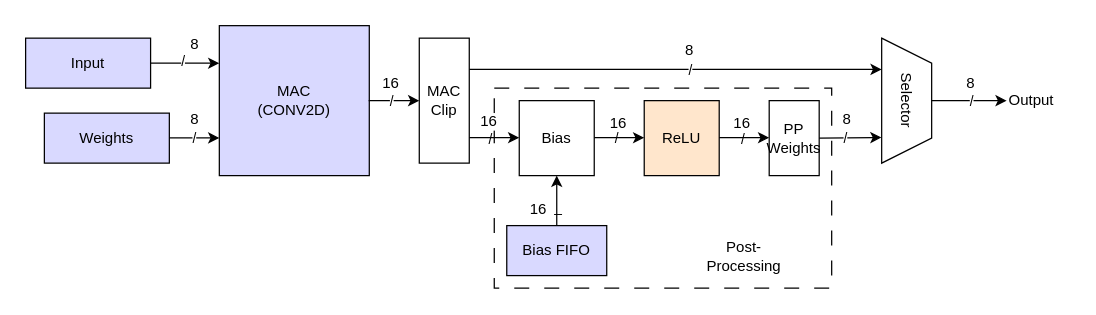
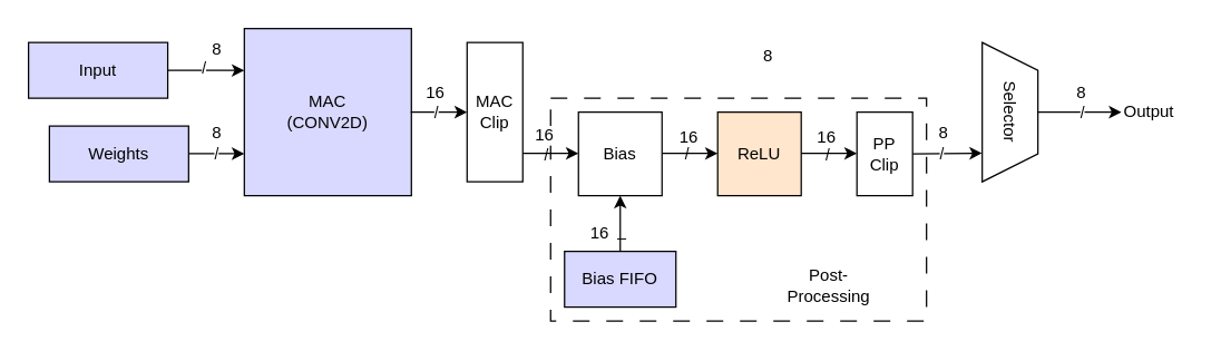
  <mxCell id="0" />
  <mxCell id="1" parent="0" />
  <mxCell id="2" value="" style="rounded=0;whiteSpace=wrap;html=1;fillColor=none;strokeColor=#000000;dashed=1;dashPattern=12 12;" vertex="1" parent="1"><mxGeometry x="395" y="70" width="270" height="160" as="geometry" /></mxCell>
  <mxCell id="3" value="&lt;div&gt;MAC&lt;/div&gt;&lt;div&gt;(CONV2D)&lt;br&gt;&lt;/div&gt;" style="whiteSpace=wrap;html=1;aspect=fixed;fillColor=#d9d9ff;" vertex="1" parent="1"><mxGeometry x="175" y="20" width="120" height="120" as="geometry" /></mxCell>
  <mxCell id="4" value="Input" style="rounded=0;whiteSpace=wrap;html=1;fillColor=#D9D9FF;strokeColor=default;gradientColor=none;fillStyle=auto;" vertex="1" parent="1"><mxGeometry x="20" y="30" width="100" height="40" as="geometry" /></mxCell>
  <mxCell id="5" value="Weights" style="rounded=0;whiteSpace=wrap;html=1;fillColor=#D9D9FF;strokeColor=#000000;" vertex="1" parent="1"><mxGeometry x="35" y="90" width="100" height="40" as="geometry" /></mxCell>
  <mxCell id="6" value="" style="endArrow=classic;html=1;rounded=0;exitX=1;exitY=0.5;exitDx=0;exitDy=0;entryX=0;entryY=0.25;entryDx=0;entryDy=0;" edge="1" parent="1" source="4" target="3"><mxGeometry width="50" height="50" relative="1" as="geometry"><mxPoint x="145" y="180" as="sourcePoint" /><mxPoint x="195" y="130" as="targetPoint" /></mxGeometry></mxCell>
  <mxCell id="7" value="/" style="edgeLabel;html=1;align=center;verticalAlign=middle;resizable=0;points=[];" vertex="1" connectable="0" parent="6"><mxGeometry x="-0.088" y="1" relative="1" as="geometry"><mxPoint as="offset" /></mxGeometry></mxCell>
  <mxCell id="8" value="" style="endArrow=classic;html=1;rounded=0;exitX=1;exitY=0.5;exitDx=0;exitDy=0;entryX=0;entryY=0.25;entryDx=0;entryDy=0;" edge="1" parent="1"><mxGeometry width="50" height="50" relative="1" as="geometry"><mxPoint x="135" y="109.8" as="sourcePoint" /><mxPoint x="175" y="109.8" as="targetPoint" /></mxGeometry></mxCell>
  <mxCell id="9" value="/" style="edgeLabel;html=1;align=center;verticalAlign=middle;resizable=0;points=[];" vertex="1" connectable="0" parent="8"><mxGeometry x="-0.064" relative="1" as="geometry"><mxPoint as="offset" /></mxGeometry></mxCell>
  <mxCell id="10" value="Bias" style="rounded=0;whiteSpace=wrap;html=1;" vertex="1" parent="1"><mxGeometry x="415" y="80" width="60" height="60" as="geometry" /></mxCell>
  <mxCell id="11" value="" style="endArrow=classic;html=1;rounded=0;exitX=0.992;exitY=0.663;exitDx=0;exitDy=0;exitPerimeter=0;entryX=0;entryY=0.5;entryDx=0;entryDy=0;" edge="1" parent="1"><mxGeometry width="50" height="50" relative="1" as="geometry"><mxPoint x="294.52" y="80" as="sourcePoint" /><mxPoint x="335" y="80" as="targetPoint" /></mxGeometry></mxCell>
  <mxCell id="12" value="/" style="edgeLabel;html=1;align=center;verticalAlign=middle;resizable=0;points=[];" vertex="1" connectable="0" parent="11"><mxGeometry x="-0.099" relative="1" as="geometry"><mxPoint as="offset" /></mxGeometry></mxCell>
  <mxCell id="13" value="Bias FIFO" style="rounded=0;whiteSpace=wrap;html=1;fillColor=#D9D9FF;strokeColor=#000000;" vertex="1" parent="1"><mxGeometry x="405" y="180" width="80" height="40" as="geometry" /></mxCell>
  <mxCell id="14" value="" style="endArrow=classic;html=1;rounded=0;" edge="1" parent="1"><mxGeometry width="50" height="50" relative="1" as="geometry"><mxPoint x="445" y="180" as="sourcePoint" /><mxPoint x="445" y="140" as="targetPoint" /></mxGeometry></mxCell>
  <mxCell id="15" value="_" style="edgeLabel;html=1;align=center;verticalAlign=middle;resizable=0;points=[];labelBackgroundColor=none;" vertex="1" connectable="0" parent="14"><mxGeometry x="-0.229" relative="1" as="geometry"><mxPoint as="offset" /></mxGeometry></mxCell>
  <mxCell id="16" value="ReLU" style="rounded=0;whiteSpace=wrap;html=1;fillColor=#ffe6cc;" vertex="1" parent="1"><mxGeometry x="515" y="80" width="60" height="60" as="geometry" /></mxCell>
  <mxCell id="17" value="" style="endArrow=classic;html=1;rounded=0;exitX=1;exitY=0.5;exitDx=0;exitDy=0;entryX=0;entryY=0.25;entryDx=0;entryDy=0;" edge="1" parent="1"><mxGeometry width="50" height="50" relative="1" as="geometry"><mxPoint x="475" y="109.66" as="sourcePoint" /><mxPoint x="515" y="109.66" as="targetPoint" /></mxGeometry></mxCell>
  <mxCell id="18" value="/" style="edgeLabel;html=1;align=center;verticalAlign=middle;resizable=0;points=[];labelBackgroundColor=none;" vertex="1" connectable="0" parent="17"><mxGeometry x="-0.16" relative="1" as="geometry"><mxPoint as="offset" /></mxGeometry></mxCell>
  <mxCell id="19" value="" style="endArrow=classic;html=1;rounded=0;exitX=1;exitY=0.5;exitDx=0;exitDy=0;entryX=0;entryY=0.25;entryDx=0;entryDy=0;" edge="1" parent="1"><mxGeometry width="50" height="50" relative="1" as="geometry"><mxPoint x="575" y="109.66" as="sourcePoint" /><mxPoint x="615" y="109.66" as="targetPoint" /></mxGeometry></mxCell>
  <mxCell id="20" value="/" style="edgeLabel;html=1;align=center;verticalAlign=middle;resizable=0;points=[];labelBackgroundColor=none;" vertex="1" connectable="0" parent="19"><mxGeometry x="-0.088" y="-1" relative="1" as="geometry"><mxPoint as="offset" /></mxGeometry></mxCell>
  <mxCell id="21" value="Output" style="text;html=1;align=center;verticalAlign=middle;whiteSpace=wrap;rounded=0;" vertex="1" parent="1"><mxGeometry x="795" y="70" width="60" height="20" as="geometry" /></mxCell>
  <mxCell id="22" value="&lt;div&gt;MAC Clip&lt;br&gt;&lt;/div&gt;" style="rounded=0;whiteSpace=wrap;html=1;" vertex="1" parent="1"><mxGeometry x="335" y="30" width="40" height="100" as="geometry" /></mxCell>
  <mxCell id="23" value="" style="endArrow=classic;html=1;rounded=0;exitX=1;exitY=0.5;exitDx=0;exitDy=0;entryX=0;entryY=0.25;entryDx=0;entryDy=0;" edge="1" parent="1"><mxGeometry width="50" height="50" relative="1" as="geometry"><mxPoint x="375" y="109.66" as="sourcePoint" /><mxPoint x="415" y="109.66" as="targetPoint" /></mxGeometry></mxCell>
  <mxCell id="24" value="/" style="edgeLabel;html=1;align=center;verticalAlign=middle;resizable=0;points=[];labelBackgroundColor=none;" vertex="1" connectable="0" parent="23"><mxGeometry x="-0.183" y="-1" relative="1" as="geometry"><mxPoint as="offset" /></mxGeometry></mxCell>
- <mxCell id="25" value="&lt;div&gt;PP&lt;/div&gt;&lt;div&gt;Weights&lt;br&gt;&lt;/div&gt;" style="rounded=0;whiteSpace=wrap;html=1;" vertex="1" parent="1"><mxGeometry x="615" y="80" width="40" height="60" as="geometry" /></mxCell>
+ <mxCell id="25" value="&lt;div&gt;PP&lt;/div&gt;&lt;div&gt;Clip&lt;br&gt;&lt;/div&gt;" style="rounded=0;whiteSpace=wrap;html=1;" vertex="1" parent="1"><mxGeometry x="615" y="80" width="40" height="60" as="geometry" /></mxCell>
  <mxCell id="26" value="Post-Processing" style="text;html=1;align=center;verticalAlign=middle;whiteSpace=wrap;rounded=0;" vertex="1" parent="1"><mxGeometry x="565" y="190" width="60" height="30" as="geometry" /></mxCell>
  <mxCell id="27" value="Selector" style="shape=trapezoid;perimeter=trapezoidPerimeter;whiteSpace=wrap;html=1;fixedSize=1;rotation=90;horizontal=1;" vertex="1" parent="1"><mxGeometry x="675" y="60" width="100" height="40" as="geometry" /></mxCell>
  <mxCell id="28" value="" style="endArrow=classic;html=1;rounded=0;exitX=1;exitY=0.5;exitDx=0;exitDy=0;entryX=0.795;entryY=1.004;entryDx=0;entryDy=0;entryPerimeter=0;" edge="1" parent="1" source="25" target="27"><mxGeometry width="50" height="50" relative="1" as="geometry"><mxPoint x="675" y="150" as="sourcePoint" /><mxPoint x="725" y="100" as="targetPoint" /></mxGeometry></mxCell>
  <mxCell id="29" value="/" style="edgeLabel;html=1;align=center;verticalAlign=middle;resizable=0;points=[];" vertex="1" connectable="0" parent="28"><mxGeometry x="-0.153" relative="1" as="geometry"><mxPoint as="offset" /></mxGeometry></mxCell>
- <mxCell id="30" value="" style="endArrow=classic;html=1;rounded=0;exitX=1;exitY=0.25;exitDx=0;exitDy=0;entryX=0.25;entryY=1;entryDx=0;entryDy=0;" edge="1" parent="1" source="22" target="27"><mxGeometry width="50" height="50" relative="1" as="geometry"><mxPoint x="675" y="150" as="sourcePoint" /><mxPoint x="725" y="100" as="targetPoint" /></mxGeometry></mxCell>
- <mxCell id="31" value="/" style="edgeLabel;html=1;align=center;verticalAlign=middle;resizable=0;points=[];" vertex="1" connectable="0" parent="30"><mxGeometry x="0.066" relative="1" as="geometry"><mxPoint as="offset" /></mxGeometry></mxCell>
  <mxCell id="32" value="" style="endArrow=classic;html=1;rounded=0;exitX=0.5;exitY=0;exitDx=0;exitDy=0;" edge="1" parent="1" source="27"><mxGeometry width="50" height="50" relative="1" as="geometry"><mxPoint x="775" y="105" as="sourcePoint" /><mxPoint x="805" y="80" as="targetPoint" /></mxGeometry></mxCell>
  <mxCell id="33" value="/" style="edgeLabel;html=1;align=center;verticalAlign=middle;resizable=0;points=[];" vertex="1" connectable="0" parent="32"><mxGeometry x="0.024" relative="1" as="geometry"><mxPoint as="offset" /></mxGeometry></mxCell>
  <mxCell id="34" value="8" style="text;html=1;align=center;verticalAlign=middle;resizable=0;points=[];autosize=1;strokeColor=none;fillColor=none;" vertex="1" parent="1"><mxGeometry x="140" y="20" width="30" height="30" as="geometry" /></mxCell>
  <mxCell id="35" value="8" style="text;html=1;align=center;verticalAlign=middle;resizable=0;points=[];autosize=1;strokeColor=none;fillColor=none;" vertex="1" parent="1"><mxGeometry x="140" y="80" width="30" height="30" as="geometry" /></mxCell>
  <mxCell id="36" value="16" style="text;html=1;align=center;verticalAlign=middle;resizable=0;points=[];autosize=1;strokeColor=none;fillColor=none;" vertex="1" parent="1"><mxGeometry x="292" y="51" width="40" height="30" as="geometry" /></mxCell>
  <mxCell id="37" value="8" style="text;html=1;align=center;verticalAlign=middle;resizable=0;points=[];autosize=1;strokeColor=none;fillColor=none;" vertex="1" parent="1"><mxGeometry x="536" y="25" width="30" height="30" as="geometry" /></mxCell>
  <mxCell id="38" value="16" style="text;html=1;align=center;verticalAlign=middle;resizable=0;points=[];autosize=1;strokeColor=none;fillColor=none;" vertex="1" parent="1"><mxGeometry x="474" y="83" width="40" height="30" as="geometry" /></mxCell>
  <mxCell id="39" value="16" style="text;html=1;align=center;verticalAlign=middle;resizable=0;points=[];autosize=1;strokeColor=none;fillColor=none;" vertex="1" parent="1"><mxGeometry x="410" y="152" width="40" height="30" as="geometry" /></mxCell>
  <mxCell id="40" value="16" style="text;html=1;align=center;verticalAlign=middle;resizable=0;points=[];autosize=1;strokeColor=none;fillColor=none;" vertex="1" parent="1"><mxGeometry x="573" y="83" width="40" height="30" as="geometry" /></mxCell>
  <mxCell id="41" value="8" style="text;html=1;align=center;verticalAlign=middle;resizable=0;points=[];autosize=1;strokeColor=none;fillColor=none;" vertex="1" parent="1"><mxGeometry x="662" y="80" width="30" height="30" as="geometry" /></mxCell>
  <mxCell id="42" value="8" style="text;html=1;align=center;verticalAlign=middle;resizable=0;points=[];autosize=1;strokeColor=none;fillColor=none;" vertex="1" parent="1"><mxGeometry x="761" y="51" width="30" height="30" as="geometry" /></mxCell>
  <mxCell id="43" value="16" style="text;html=1;align=center;verticalAlign=middle;whiteSpace=wrap;rounded=0;fillColor=default;" vertex="1" parent="1"><mxGeometry x="382" y="90" width="18" height="14" as="geometry" /></mxCell>
